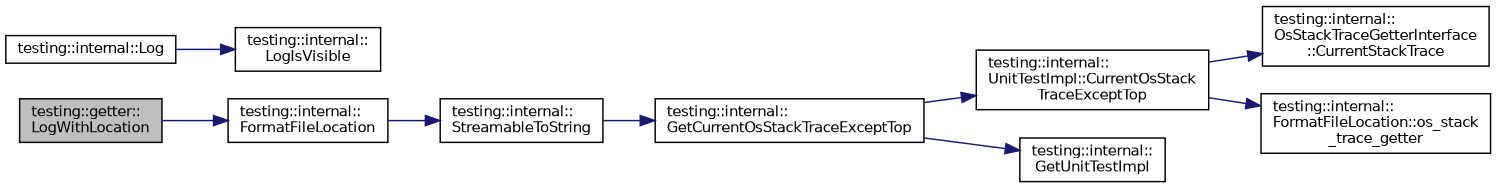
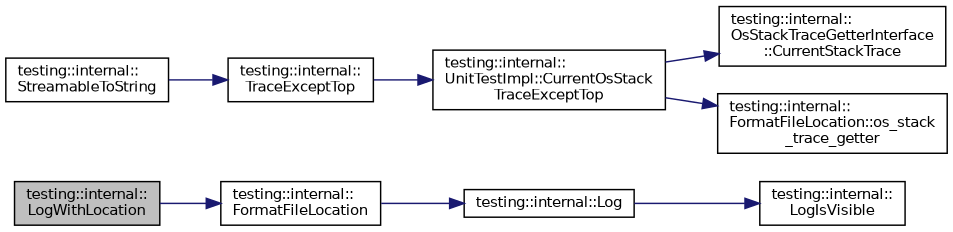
  digraph {
    rankdir=LR
    node [color=black fontname=Helvetica fontsize=10 shape=record]
    edge [color=midnightblue fontname=Helvetica fontsize=10 labelfontname=Helvetica labelfontsize=10 style=solid]
-   n1 [fillcolor=grey75 fontcolor=black height=0.2 label="testing::getter::\lLogWithLocation" style=filled width=0.4]
+   n1 [fillcolor=grey75 fontcolor=black height=0.2 label="testing::internal::\lLogWithLocation" style=filled width=0.4]
    n2 [height=0.2 label="testing::internal::\lFormatFileLocation" width=0.4]
    n3 [height=0.2 label="testing::internal::\lStreamableToString" width=0.4]
    n4 [height=0.2 label="testing::internal::Log" width=0.4]
    n5 [height=0.2 label="testing::internal::\lLogIsVisible" width=0.4]
-   n6 [height=0.2 label="testing::internal::\lGetCurrentOsStackTraceExceptTop" width=0.4]
+   n6 [height=0.2 label="testing::internal::\lTraceExceptTop" width=0.4]
    n7 [height=0.2 label="testing::internal::\lUnitTestImpl::CurrentOsStack\lTraceExceptTop" width=0.4]
-   n8 [height=0.2 label="testing::internal::\lGetUnitTestImpl" width=0.4]
    n9 [height=0.2 label="testing::internal::\lOsStackTraceGetterInterface\l::CurrentStackTrace" width=0.4]
    n10 [height=0.2 label="testing::internal::\lFormatFileLocation::os_stack\l_trace_getter" width=0.4]
    n1 -> n2
-   n2 -> n3
+   n2 -> n4
    n3 -> n6
    n4 -> n5
    n6 -> n7
-   n6 -> n8
    n7 -> n9
    n7 -> n10
  }
